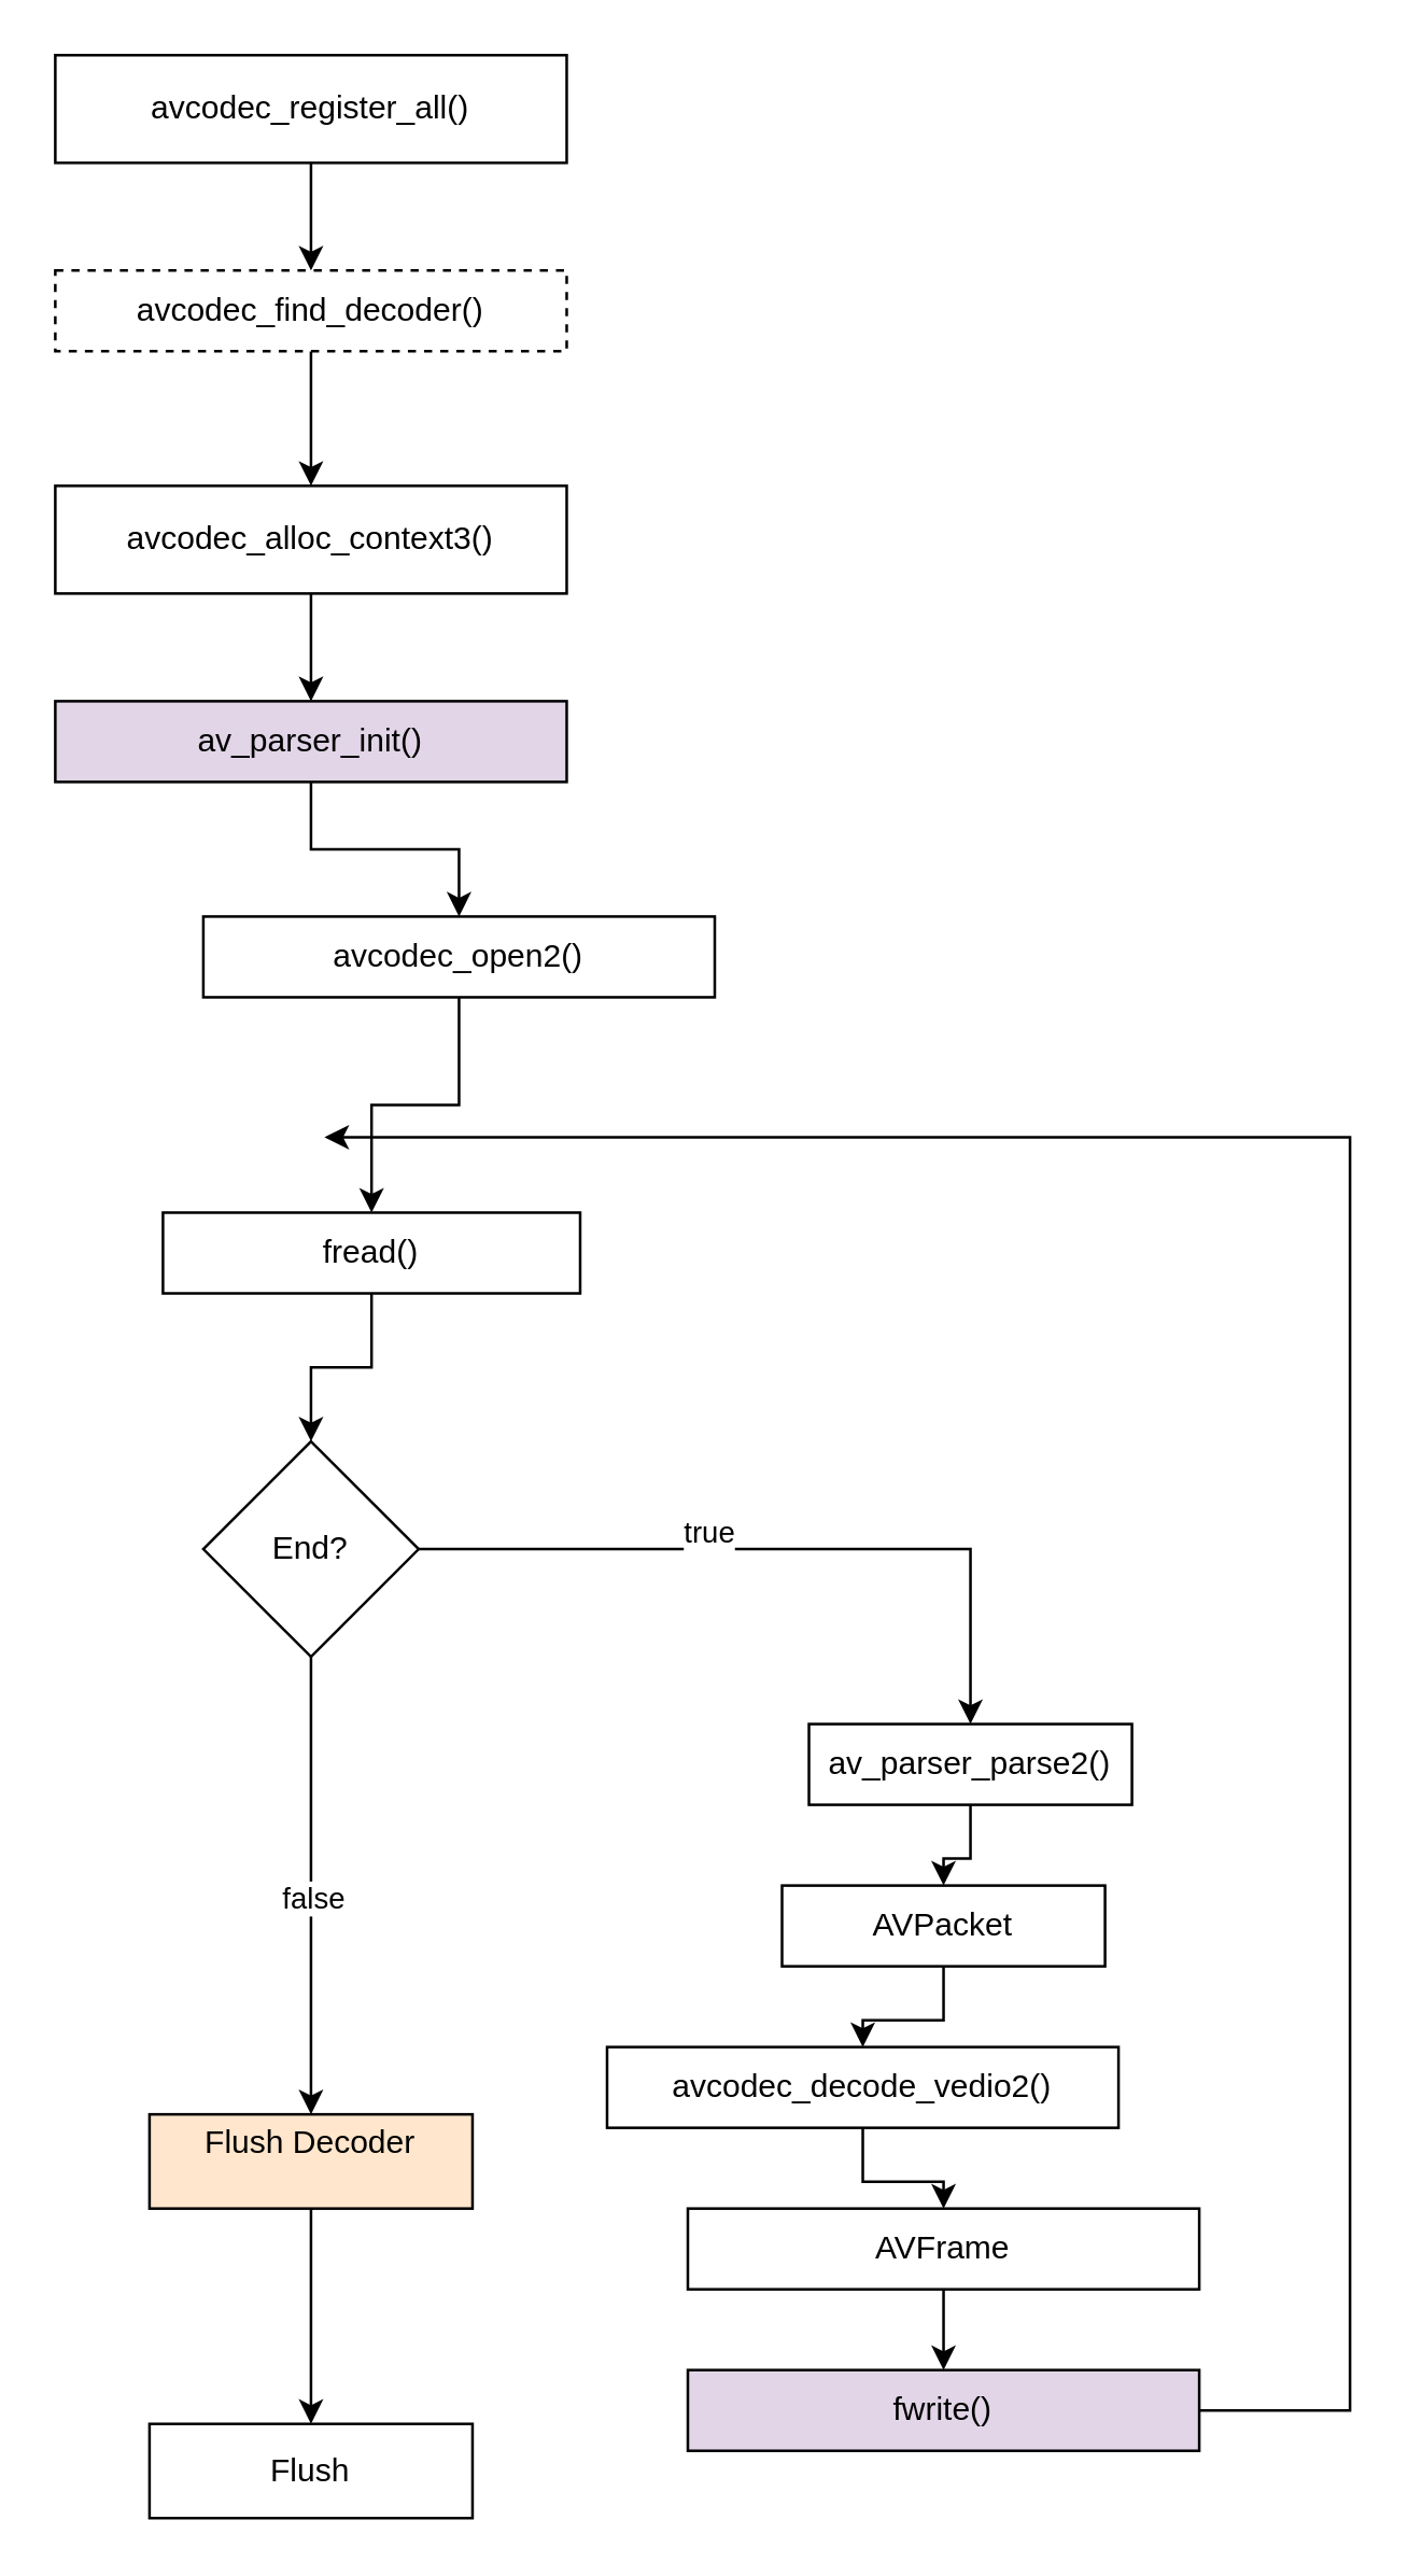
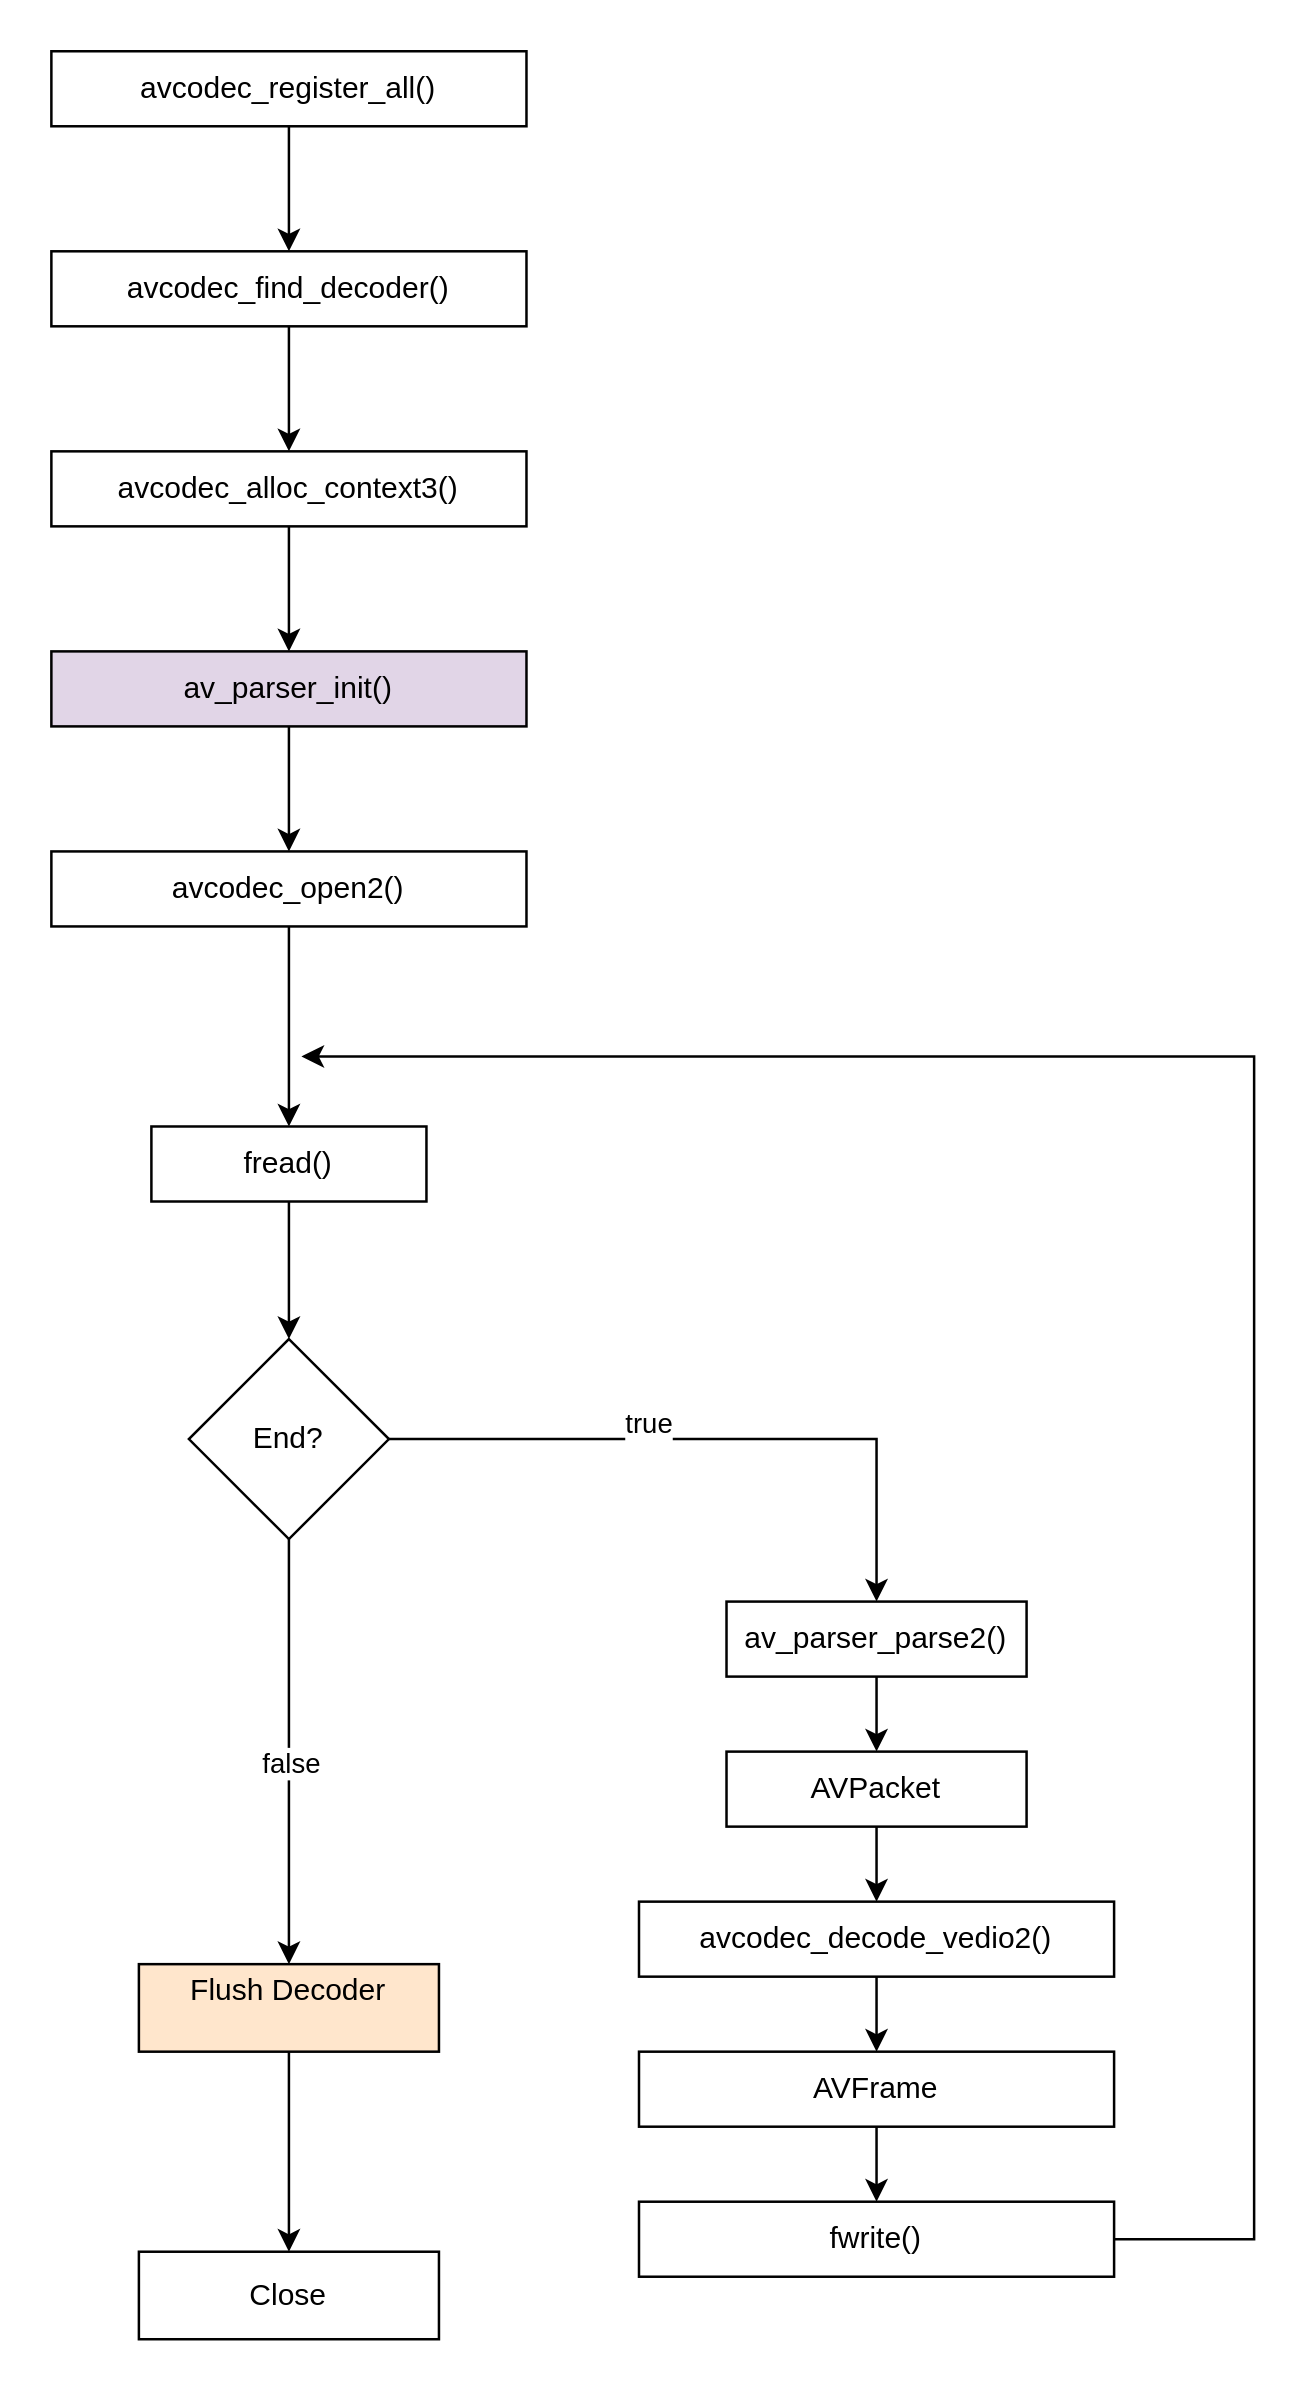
  <mxCell id="0" />
  <mxCell id="1" parent="0" />
  <mxCell id="2" value="" style="edgeStyle=orthogonalEdgeStyle;rounded=0;orthogonalLoop=1;jettySize=auto;html=1;" edge="1" parent="1" source="3" target="5"><mxGeometry relative="1" as="geometry" /></mxCell>
- <mxCell id="3" value="avcodec_register_all()" style="rounded=0;whiteSpace=wrap;html=1;" vertex="1" parent="1"><mxGeometry x="20" y="20" width="190" height="40" as="geometry" /></mxCell>
+ <mxCell id="3" value="avcodec_register_all()" style="rounded=0;whiteSpace=wrap;html=1;" vertex="1" parent="1"><mxGeometry x="20" y="20" width="190" height="30" as="geometry" /></mxCell>
  <mxCell id="4" value="" style="edgeStyle=orthogonalEdgeStyle;rounded=0;orthogonalLoop=1;jettySize=auto;html=1;" edge="1" parent="1" source="5" target="7"><mxGeometry relative="1" as="geometry" /></mxCell>
- <mxCell id="5" value="avcodec_find_decoder()" style="rounded=0;whiteSpace=wrap;html=1;dashed=1;" vertex="1" parent="1"><mxGeometry x="20" y="100" width="190" height="30" as="geometry" /></mxCell>
+ <mxCell id="5" value="avcodec_find_decoder()" style="rounded=0;whiteSpace=wrap;html=1;" vertex="1" parent="1"><mxGeometry x="20" y="100" width="190" height="30" as="geometry" /></mxCell>
  <mxCell id="6" value="" style="edgeStyle=orthogonalEdgeStyle;rounded=0;orthogonalLoop=1;jettySize=auto;html=1;" edge="1" parent="1" source="7" target="9"><mxGeometry relative="1" as="geometry" /></mxCell>
- <mxCell id="7" value="avcodec_alloc_context3()" style="rounded=0;whiteSpace=wrap;html=1;" vertex="1" parent="1"><mxGeometry x="20" y="180" width="190" height="40" as="geometry" /></mxCell>
+ <mxCell id="7" value="avcodec_alloc_context3()" style="rounded=0;whiteSpace=wrap;html=1;" vertex="1" parent="1"><mxGeometry x="20" y="180" width="190" height="30" as="geometry" /></mxCell>
  <mxCell id="8" value="" style="edgeStyle=orthogonalEdgeStyle;rounded=0;orthogonalLoop=1;jettySize=auto;html=1;" edge="1" parent="1" source="9" target="11"><mxGeometry relative="1" as="geometry" /></mxCell>
  <mxCell id="9" value="av_parser_init()" style="rounded=0;whiteSpace=wrap;html=1;fillColor=#e1d5e7;" vertex="1" parent="1"><mxGeometry x="20" y="260" width="190" height="30" as="geometry" /></mxCell>
  <mxCell id="10" value="" style="edgeStyle=orthogonalEdgeStyle;rounded=0;orthogonalLoop=1;jettySize=auto;html=1;" edge="1" parent="1" source="11" target="13"><mxGeometry relative="1" as="geometry" /></mxCell>
- <mxCell id="11" value="avcodec_open2()" style="rounded=0;whiteSpace=wrap;html=1;" vertex="1" parent="1"><mxGeometry x="75" y="340" width="190" height="30" as="geometry" /></mxCell>
+ <mxCell id="11" value="avcodec_open2()" style="rounded=0;whiteSpace=wrap;html=1;" vertex="1" parent="1"><mxGeometry x="20" y="340" width="190" height="30" as="geometry" /></mxCell>
  <mxCell id="12" value="" style="edgeStyle=orthogonalEdgeStyle;rounded=0;orthogonalLoop=1;jettySize=auto;html=1;" edge="1" parent="1" source="13" target="18"><mxGeometry relative="1" as="geometry" /></mxCell>
- <mxCell id="13" value="fread()" style="rounded=0;whiteSpace=wrap;html=1;" vertex="1" parent="1"><mxGeometry x="60" y="450" width="155" height="30" as="geometry" /></mxCell>
+ <mxCell id="13" value="fread()" style="rounded=0;whiteSpace=wrap;html=1;" vertex="1" parent="1"><mxGeometry x="60" y="450" width="110" height="30" as="geometry" /></mxCell>
  <mxCell id="14" value="" style="edgeStyle=orthogonalEdgeStyle;rounded=0;orthogonalLoop=1;jettySize=auto;html=1;" edge="1" parent="1" source="18" target="20"><mxGeometry relative="1" as="geometry" /></mxCell>
  <mxCell id="15" value="true&lt;div&gt;&lt;br&gt;&lt;/div&gt;" style="edgeLabel;html=1;align=center;verticalAlign=middle;resizable=0;points=[];" vertex="1" connectable="0" parent="14"><mxGeometry x="-0.208" y="3" relative="1" as="geometry"><mxPoint y="3" as="offset" /></mxGeometry></mxCell>
  <mxCell id="16" value="" style="edgeStyle=orthogonalEdgeStyle;rounded=0;orthogonalLoop=1;jettySize=auto;html=1;" edge="1" parent="1" source="18" target="30"><mxGeometry relative="1" as="geometry" /></mxCell>
  <mxCell id="17" value="false" style="edgeLabel;html=1;align=center;verticalAlign=middle;resizable=0;points=[];" vertex="1" connectable="0" parent="16"><mxGeometry x="0.044" relative="1" as="geometry"><mxPoint as="offset" /></mxGeometry></mxCell>
  <mxCell id="18" value="End?" style="rhombus;whiteSpace=wrap;html=1;rounded=0;" vertex="1" parent="1"><mxGeometry x="75" y="535" width="80" height="80" as="geometry" /></mxCell>
  <mxCell id="19" value="" style="edgeStyle=orthogonalEdgeStyle;rounded=0;orthogonalLoop=1;jettySize=auto;html=1;" edge="1" parent="1" source="20" target="22"><mxGeometry relative="1" as="geometry" /></mxCell>
- <mxCell id="20" value="av_parser_parse2()" style="whiteSpace=wrap;html=1;rounded=0;" vertex="1" parent="1"><mxGeometry x="300" y="640" width="120" height="30" as="geometry" /></mxCell>
+ <mxCell id="20" value="av_parser_parse2()" style="whiteSpace=wrap;html=1;rounded=0;" vertex="1" parent="1"><mxGeometry x="290" y="640" width="120" height="30" as="geometry" /></mxCell>
  <mxCell id="21" value="" style="edgeStyle=orthogonalEdgeStyle;rounded=0;orthogonalLoop=1;jettySize=auto;html=1;" edge="1" parent="1" source="22" target="24"><mxGeometry relative="1" as="geometry" /></mxCell>
  <mxCell id="22" value="AVPacket" style="whiteSpace=wrap;html=1;rounded=0;" vertex="1" parent="1"><mxGeometry x="290" y="700" width="120" height="30" as="geometry" /></mxCell>
  <mxCell id="23" value="" style="edgeStyle=orthogonalEdgeStyle;rounded=0;orthogonalLoop=1;jettySize=auto;html=1;" edge="1" parent="1" source="24" target="26"><mxGeometry relative="1" as="geometry" /></mxCell>
- <mxCell id="24" value="avcodec_decode_vedio2()" style="whiteSpace=wrap;html=1;rounded=0;" vertex="1" parent="1"><mxGeometry x="225" y="760" width="190" height="30" as="geometry" /></mxCell>
+ <mxCell id="24" value="avcodec_decode_vedio2()" style="whiteSpace=wrap;html=1;rounded=0;" vertex="1" parent="1"><mxGeometry x="255" y="760" width="190" height="30" as="geometry" /></mxCell>
  <mxCell id="25" value="" style="edgeStyle=orthogonalEdgeStyle;rounded=0;orthogonalLoop=1;jettySize=auto;html=1;" edge="1" parent="1" source="26" target="28"><mxGeometry relative="1" as="geometry" /></mxCell>
  <mxCell id="26" value="AVFrame" style="whiteSpace=wrap;html=1;rounded=0;" vertex="1" parent="1"><mxGeometry x="255" y="820" width="190" height="30" as="geometry" /></mxCell>
  <mxCell id="27" style="edgeStyle=orthogonalEdgeStyle;rounded=0;orthogonalLoop=1;jettySize=auto;html=1;" edge="1" parent="1" source="28"><mxGeometry relative="1" as="geometry"><mxPoint x="120" y="422" as="targetPoint" /><Array as="points"><mxPoint x="501" y="895" /><mxPoint x="501" y="422" /></Array></mxGeometry></mxCell>
- <mxCell id="28" value="fwrite()" style="whiteSpace=wrap;html=1;rounded=0;fillColor=#e1d5e7;" vertex="1" parent="1"><mxGeometry x="255" y="880" width="190" height="30" as="geometry" /></mxCell>
+ <mxCell id="28" value="fwrite()" style="whiteSpace=wrap;html=1;rounded=0;" vertex="1" parent="1"><mxGeometry x="255" y="880" width="190" height="30" as="geometry" /></mxCell>
  <mxCell id="29" value="" style="edgeStyle=orthogonalEdgeStyle;rounded=0;orthogonalLoop=1;jettySize=auto;html=1;" edge="1" parent="1" source="30" target="31"><mxGeometry relative="1" as="geometry" /></mxCell>
  <mxCell id="30" value="Flush Decoder&lt;div&gt;&lt;br&gt;&lt;/div&gt;" style="whiteSpace=wrap;html=1;rounded=0;fillColor=#ffe6cc;" vertex="1" parent="1"><mxGeometry x="55" y="785" width="120" height="35" as="geometry" /></mxCell>
- <mxCell id="31" value="&lt;div&gt;Flush&lt;/div&gt;" style="whiteSpace=wrap;html=1;rounded=0;" vertex="1" parent="1"><mxGeometry x="55" y="900" width="120" height="35" as="geometry" /></mxCell>
+ <mxCell id="31" value="&lt;div&gt;Close&lt;/div&gt;" style="whiteSpace=wrap;html=1;rounded=0;" vertex="1" parent="1"><mxGeometry x="55" y="900" width="120" height="35" as="geometry" /></mxCell>
